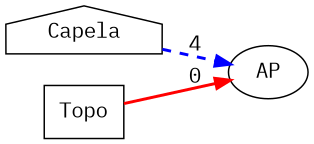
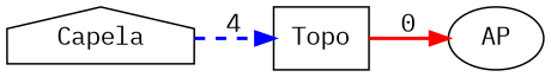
  digraph {
    fontname="IBM Plex Mono"
    rankdir=LR
    node [fontname="IBM Plex Mono"]
    edge [arrowhead=normal fontname="IBM Plex Mono" penwidth=2.0]
    n1 [label=Capela shape=house]
    n2 [label=Topo shape=box]
    n3 [label=AP shape=ellipse]
-   n1 -> n3 [color=blue label=4 style=dashed]
+   n1 -> n2 [color=blue label=4 style=dashed]
    n2 -> n3 [color=red label=0 style=bold]
  }
